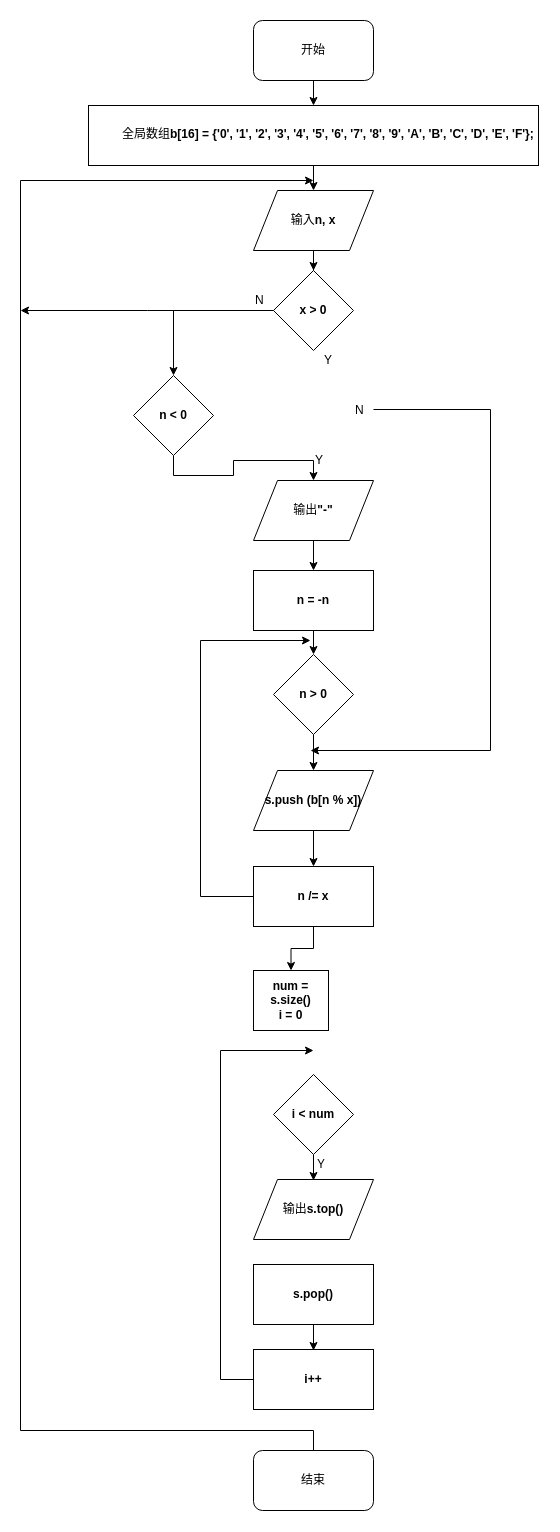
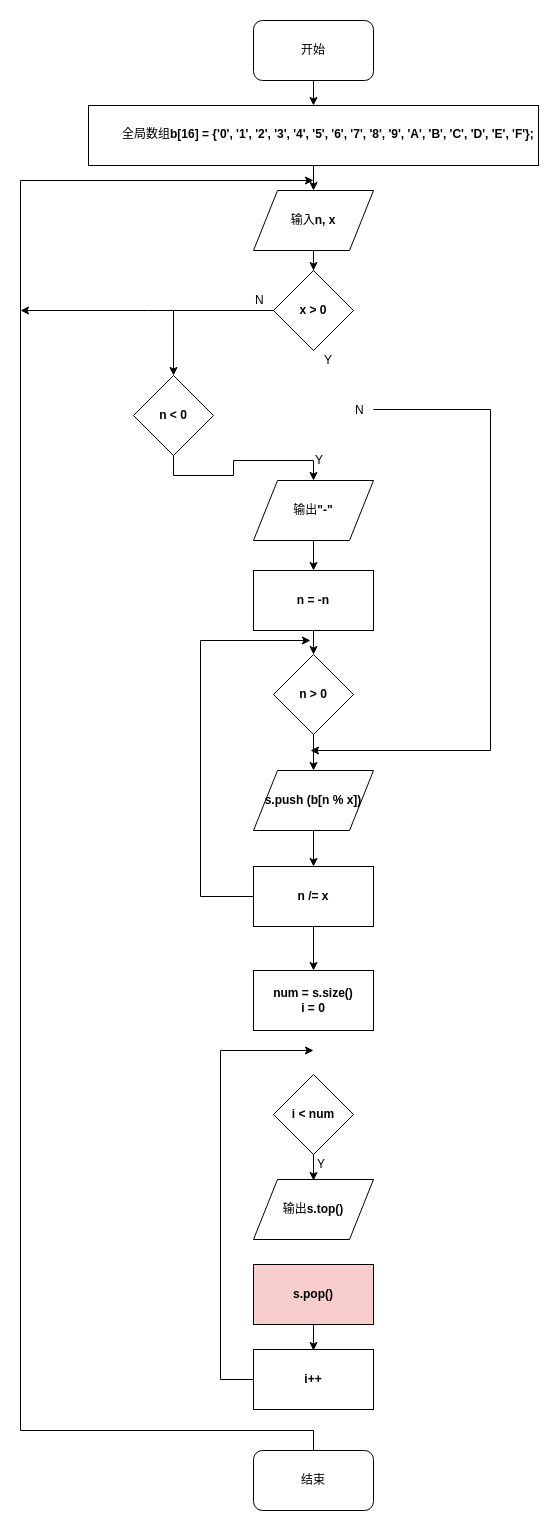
  <mxCell id="0" />
  <mxCell id="1" parent="0" />
  <mxCell id="2" value="" style="edgeStyle=orthogonalEdgeStyle;rounded=0;orthogonalLoop=1;jettySize=auto;html=1;" parent="1" source="3" target="39" edge="1"><mxGeometry relative="1" as="geometry" /></mxCell>
  <mxCell id="3" value="开始" style="rounded=1;whiteSpace=wrap;html=1;" parent="1" vertex="1"><mxGeometry x="253" y="20" width="120" height="60" as="geometry" /></mxCell>
  <mxCell id="4" value="" style="edgeStyle=orthogonalEdgeStyle;rounded=0;orthogonalLoop=1;jettySize=auto;html=1;" parent="1" source="5" target="8" edge="1"><mxGeometry relative="1" as="geometry" /></mxCell>
  <mxCell id="5" value="输入&lt;b&gt;n, x&lt;/b&gt;" style="shape=parallelogram;perimeter=parallelogramPerimeter;whiteSpace=wrap;html=1;" parent="1" vertex="1"><mxGeometry x="253" y="190" width="120" height="60" as="geometry" /></mxCell>
  <mxCell id="6" value="" style="edgeStyle=orthogonalEdgeStyle;rounded=0;orthogonalLoop=1;jettySize=auto;html=1;" parent="1" source="8" target="10" edge="1"><mxGeometry relative="1" as="geometry" /></mxCell>
  <mxCell id="7" style="edgeStyle=orthogonalEdgeStyle;rounded=0;orthogonalLoop=1;jettySize=auto;html=1;" edge="1" parent="1" source="8"><mxGeometry relative="1" as="geometry"><mxPoint x="20" y="310" as="targetPoint" /></mxGeometry></mxCell>
  <mxCell id="8" value="&lt;b&gt;x &amp;gt; 0&lt;/b&gt;" style="rhombus;whiteSpace=wrap;html=1;direction=south;" parent="1" vertex="1"><mxGeometry x="273" y="270" width="80" height="80" as="geometry" /></mxCell>
  <mxCell id="9" style="edgeStyle=orthogonalEdgeStyle;rounded=0;orthogonalLoop=1;jettySize=auto;html=1;exitX=0.5;exitY=1;exitDx=0;exitDy=0;entryX=0.5;entryY=0;entryDx=0;entryDy=0;" parent="1" source="10" target="12" edge="1"><mxGeometry relative="1" as="geometry" /></mxCell>
  <mxCell id="10" value="&lt;b&gt;n &amp;lt; 0&lt;/b&gt;" style="rhombus;whiteSpace=wrap;html=1;" parent="1" vertex="1"><mxGeometry x="133" y="375" width="80" height="80" as="geometry" /></mxCell>
  <mxCell id="11" value="" style="edgeStyle=orthogonalEdgeStyle;rounded=0;orthogonalLoop=1;jettySize=auto;html=1;" parent="1" source="12" target="14" edge="1"><mxGeometry relative="1" as="geometry" /></mxCell>
  <mxCell id="12" value="输出&lt;b&gt;&quot;-&quot;&lt;/b&gt;" style="shape=parallelogram;perimeter=parallelogramPerimeter;whiteSpace=wrap;html=1;" parent="1" vertex="1"><mxGeometry x="253" y="480" width="120" height="60" as="geometry" /></mxCell>
  <mxCell id="13" value="" style="edgeStyle=orthogonalEdgeStyle;rounded=0;orthogonalLoop=1;jettySize=auto;html=1;" parent="1" source="14" target="21" edge="1"><mxGeometry relative="1" as="geometry" /></mxCell>
  <mxCell id="14" value="&lt;b&gt;n = -n&lt;/b&gt;" style="rounded=0;whiteSpace=wrap;html=1;" parent="1" vertex="1"><mxGeometry x="253" y="570" width="120" height="60" as="geometry" /></mxCell>
  <mxCell id="15" value="Y" style="text;html=1;resizable=0;points=[];autosize=1;align=left;verticalAlign=top;spacingTop=-4;" parent="1" vertex="1"><mxGeometry x="322" y="350" width="20" height="20" as="geometry" /></mxCell>
  <mxCell id="16" value="N" style="text;html=1;resizable=0;points=[];autosize=1;align=left;verticalAlign=top;spacingTop=-4;" parent="1" vertex="1"><mxGeometry x="253" y="290" width="20" height="20" as="geometry" /></mxCell>
  <mxCell id="17" value="Y" style="text;html=1;resizable=0;points=[];autosize=1;align=left;verticalAlign=top;spacingTop=-4;" parent="1" vertex="1"><mxGeometry x="313" y="450" width="20" height="20" as="geometry" /></mxCell>
  <mxCell id="18" style="edgeStyle=orthogonalEdgeStyle;rounded=0;orthogonalLoop=1;jettySize=auto;html=1;" parent="1" source="19" edge="1"><mxGeometry relative="1" as="geometry"><mxPoint x="310" y="750" as="targetPoint" /><Array as="points"><mxPoint x="490" y="409" /><mxPoint x="490" y="750" /></Array></mxGeometry></mxCell>
  <mxCell id="19" value="N" style="text;html=1;resizable=0;points=[];autosize=1;align=left;verticalAlign=top;spacingTop=-4;" parent="1" vertex="1"><mxGeometry x="353" y="400" width="20" height="20" as="geometry" /></mxCell>
  <mxCell id="20" value="" style="edgeStyle=orthogonalEdgeStyle;rounded=0;orthogonalLoop=1;jettySize=auto;html=1;" parent="1" source="21" target="23" edge="1"><mxGeometry relative="1" as="geometry" /></mxCell>
  <mxCell id="21" value="&lt;b&gt;n &amp;gt; 0&lt;/b&gt;" style="rhombus;whiteSpace=wrap;html=1;" parent="1" vertex="1"><mxGeometry x="273" y="654" width="80" height="80" as="geometry" /></mxCell>
  <mxCell id="22" value="" style="edgeStyle=orthogonalEdgeStyle;rounded=0;orthogonalLoop=1;jettySize=auto;html=1;" parent="1" source="23" target="26" edge="1"><mxGeometry relative="1" as="geometry" /></mxCell>
  <mxCell id="23" value="&lt;b&gt;s.push (b[n % x])&lt;/b&gt;" style="shape=parallelogram;perimeter=parallelogramPerimeter;whiteSpace=wrap;html=1;" parent="1" vertex="1"><mxGeometry x="253" y="770" width="120" height="60" as="geometry" /></mxCell>
  <mxCell id="24" style="edgeStyle=orthogonalEdgeStyle;rounded=0;orthogonalLoop=1;jettySize=auto;html=1;" parent="1" source="26" edge="1"><mxGeometry relative="1" as="geometry"><mxPoint x="310" y="640" as="targetPoint" /><Array as="points"><mxPoint x="200" y="896" /><mxPoint x="200" y="640" /></Array></mxGeometry></mxCell>
  <mxCell id="25" value="" style="edgeStyle=orthogonalEdgeStyle;rounded=0;orthogonalLoop=1;jettySize=auto;html=1;" parent="1" source="26" target="27" edge="1"><mxGeometry relative="1" as="geometry" /></mxCell>
  <mxCell id="26" value="&lt;b&gt;n /= x&lt;/b&gt;" style="rounded=0;whiteSpace=wrap;html=1;" parent="1" vertex="1"><mxGeometry x="253" y="866" width="120" height="60" as="geometry" /></mxCell>
- <mxCell id="27" value="&lt;b&gt;num = s.size()&lt;br&gt;i = 0&lt;/b&gt;" style="rounded=0;whiteSpace=wrap;html=1;" parent="1" vertex="1"><mxGeometry x="253" y="970" width="75" height="60" as="geometry" /></mxCell>
+ <mxCell id="27" value="&lt;b&gt;num = s.size()&lt;br&gt;i = 0&lt;/b&gt;" style="rounded=0;whiteSpace=wrap;html=1;" parent="1" vertex="1"><mxGeometry x="253" y="970" width="120" height="60" as="geometry" /></mxCell>
  <mxCell id="28" value="" style="edgeStyle=orthogonalEdgeStyle;rounded=0;orthogonalLoop=1;jettySize=auto;html=1;" parent="1" source="29" edge="1"><mxGeometry relative="1" as="geometry"><mxPoint x="313" y="1180" as="targetPoint" /></mxGeometry></mxCell>
  <mxCell id="29" value="&lt;b&gt;i &amp;lt; num&lt;/b&gt;" style="rhombus;whiteSpace=wrap;html=1;" parent="1" vertex="1"><mxGeometry x="273" y="1074" width="80" height="80" as="geometry" /></mxCell>
  <mxCell id="30" value="输出&lt;b&gt;s.top()&lt;/b&gt;" style="shape=parallelogram;perimeter=parallelogramPerimeter;whiteSpace=wrap;html=1;" parent="1" vertex="1"><mxGeometry x="253" y="1179" width="120" height="60" as="geometry" /></mxCell>
  <mxCell id="31" value="" style="edgeStyle=orthogonalEdgeStyle;rounded=0;orthogonalLoop=1;jettySize=auto;html=1;" parent="1" source="32" edge="1"><mxGeometry relative="1" as="geometry"><mxPoint x="313" y="1350" as="targetPoint" /></mxGeometry></mxCell>
- <mxCell id="32" value="&lt;b&gt;s.pop()&lt;/b&gt;" style="rounded=0;whiteSpace=wrap;html=1;" parent="1" vertex="1"><mxGeometry x="253" y="1264" width="120" height="60" as="geometry" /></mxCell>
+ <mxCell id="32" value="&lt;b&gt;s.pop()&lt;/b&gt;" style="rounded=0;whiteSpace=wrap;html=1;fillColor=#f8cecc;" parent="1" vertex="1"><mxGeometry x="253" y="1264" width="120" height="60" as="geometry" /></mxCell>
  <mxCell id="33" value="Ｙ" style="text;html=1;resizable=0;points=[];autosize=1;align=left;verticalAlign=top;spacingTop=-4;" parent="1" vertex="1"><mxGeometry x="313" y="1154" width="30" height="20" as="geometry" /></mxCell>
  <mxCell id="34" style="edgeStyle=orthogonalEdgeStyle;rounded=0;orthogonalLoop=1;jettySize=auto;html=1;" parent="1" source="35" edge="1"><mxGeometry relative="1" as="geometry"><mxPoint x="313" y="1050" as="targetPoint" /><Array as="points"><mxPoint x="220" y="1379" /><mxPoint x="220" y="1050" /></Array></mxGeometry></mxCell>
  <mxCell id="35" value="&lt;b&gt;i++&lt;/b&gt;" style="rounded=0;whiteSpace=wrap;html=1;" parent="1" vertex="1"><mxGeometry x="253" y="1349" width="120" height="60" as="geometry" /></mxCell>
  <mxCell id="36" style="edgeStyle=orthogonalEdgeStyle;rounded=0;orthogonalLoop=1;jettySize=auto;html=1;" parent="1" source="37" edge="1"><mxGeometry relative="1" as="geometry"><mxPoint x="313" y="180" as="targetPoint" /><Array as="points"><mxPoint x="313" y="1430" /><mxPoint x="20" y="1430" /><mxPoint x="20" y="180" /></Array></mxGeometry></mxCell>
  <mxCell id="37" value="结束" style="rounded=1;whiteSpace=wrap;html=1;" parent="1" vertex="1"><mxGeometry x="253" y="1450" width="120" height="60" as="geometry" /></mxCell>
  <mxCell id="38" value="" style="edgeStyle=orthogonalEdgeStyle;rounded=0;orthogonalLoop=1;jettySize=auto;html=1;" parent="1" source="39" target="5" edge="1"><mxGeometry relative="1" as="geometry" /></mxCell>
  <mxCell id="39" value="" style="rounded=0;whiteSpace=wrap;html=1;" parent="1" vertex="1"><mxGeometry x="88" y="105" width="450" height="60" as="geometry" /></mxCell>
  <mxCell id="40" value="全局数组&lt;b&gt;b[16] = {'0', '1', '2', '3', '4', '5', '6', '7', '8', '9', 'A', 'B', 'C', 'D', 'E', 'F'};&lt;/b&gt;" style="text;html=1;" parent="1" vertex="1"><mxGeometry x="120" y="120" width="370" height="30" as="geometry" /></mxCell>
